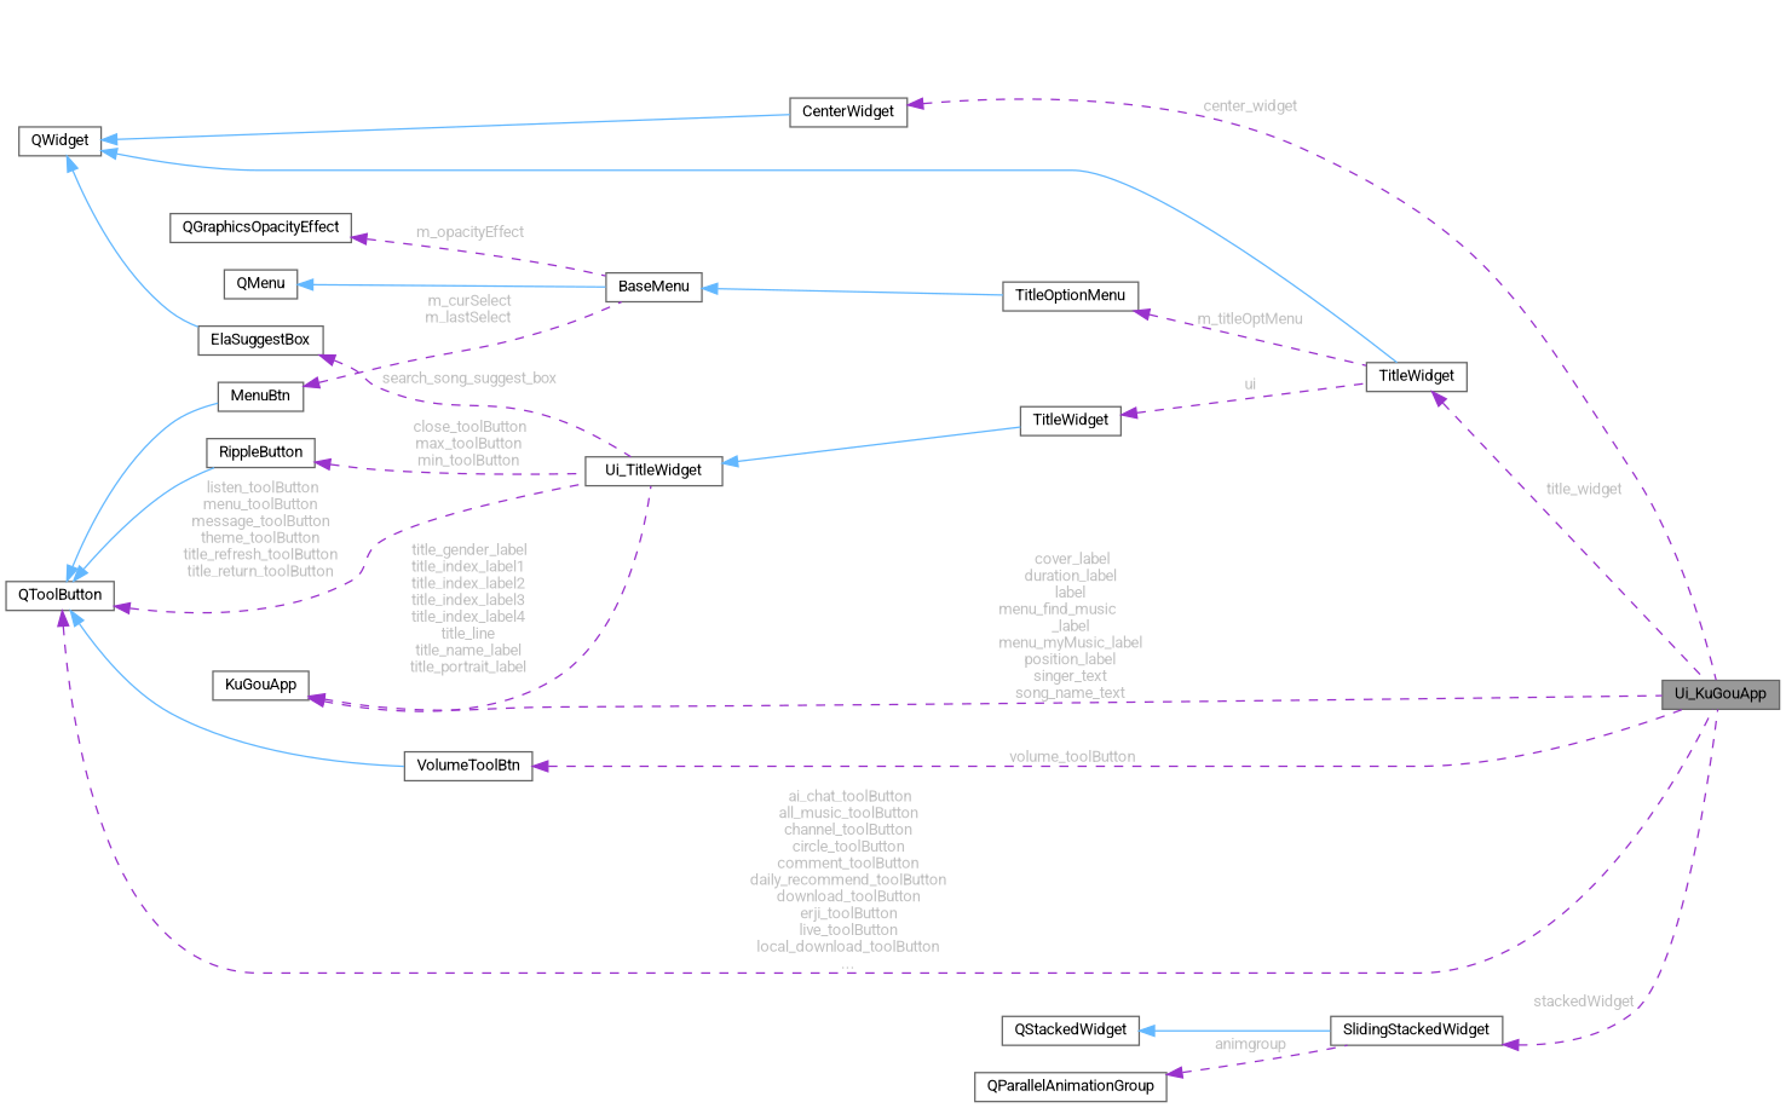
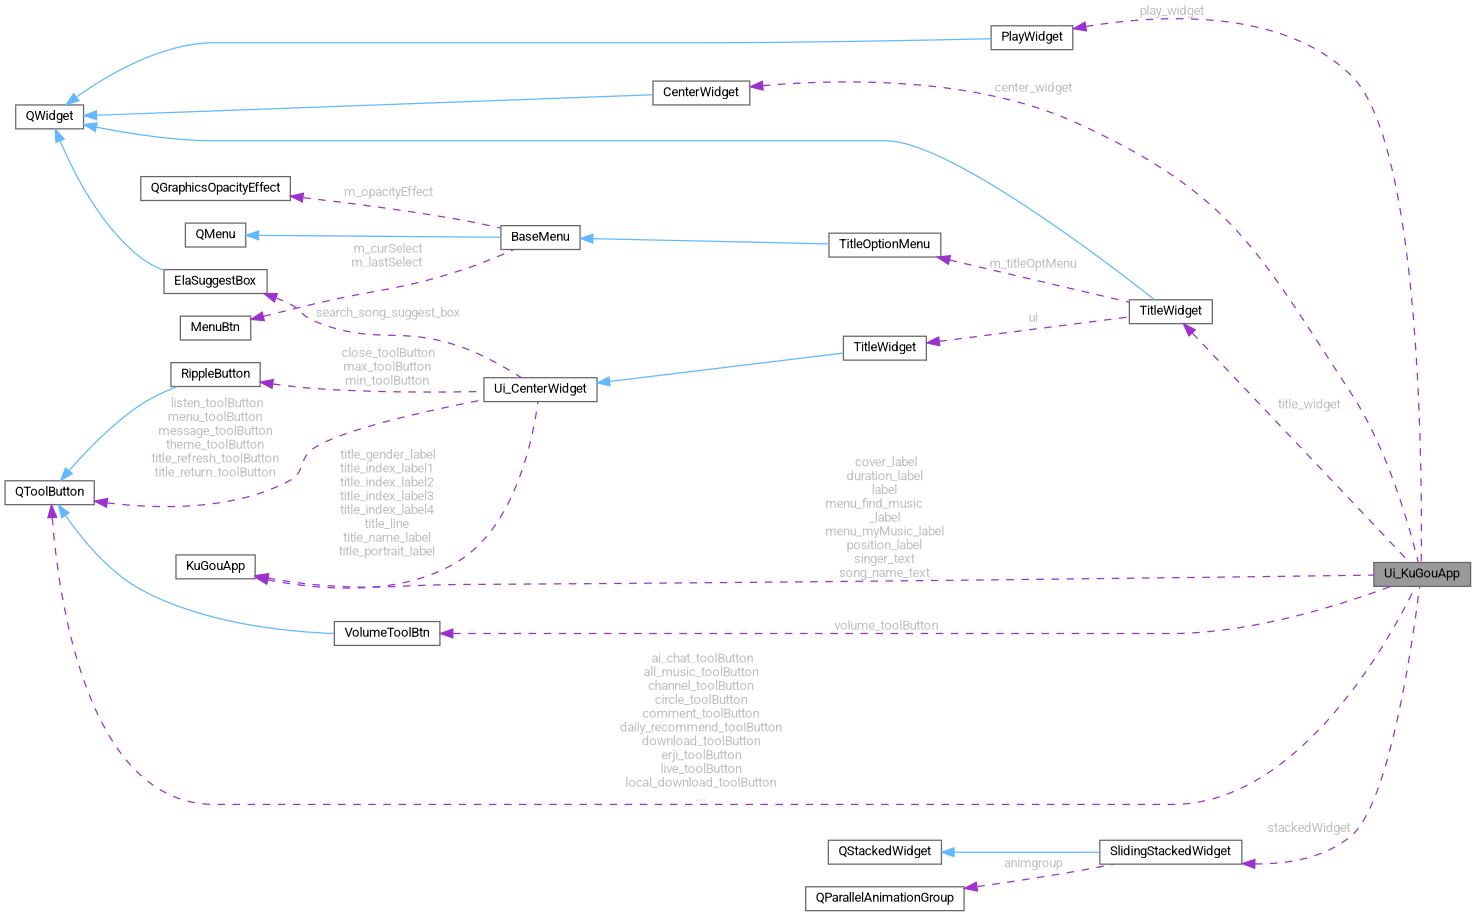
  digraph {
    fontname=Roboto
    rankdir=LR
    node [color=gray40 fillcolor=white fontname=Roboto fontsize=10 shape=box style=filled]
    edge [color=darkorchid3 dir=back fontcolor=grey fontname=Roboto fontsize=10 labelfontname=Helvetica labelfontsize=10 style=dashed]
    n1 [fillcolor=grey60 fontcolor=black height=0.2 label=Ui_KuGouApp width=0.4]
    n2 [height=0.2 label=TitleWidget width=0.4]
    n3 [height=0.2 label=QWidget width=0.4]
    n4 [height=0.2 label=ElaSuggestBox width=0.4]
    n5 [height=0.2 label=CenterWidget width=0.4]
-   n7 [height=0.2 label=Ui_TitleWidget width=0.4]
+   n6 [height=0.2 label=PlayWidget width=0.4]
+   n7 [height=0.2 label=Ui_CenterWidget width=0.4]
    n8 [height=0.2 label=TitleWidget width=0.4]
    n9 [height=0.2 label=QToolButton width=0.4]
    n10 [height=0.2 label=RippleButton width=0.4]
    n11 [height=0.2 label=MenuBtn width=0.4]
    n12 [height=0.2 label=VolumeToolBtn width=0.4]
    n13 [height=0.2 label=BaseMenu width=0.4]
    n14 [height=0.2 label=KuGouApp width=0.4]
    n15 [height=0.2 label=TitleOptionMenu width=0.4]
    n16 [height=0.2 label=QMenu width=0.4]
    n17 [height=0.2 label=QGraphicsOpacityEffect width=0.4]
    n18 [height=0.2 label=SlidingStackedWidget width=0.4]
    n19 [height=0.2 label=QStackedWidget width=0.4]
    n20 [height=0.2 label=QParallelAnimationGroup width=0.4]
    n2 -> n1 [label=" title_widget"]
    n3 -> n2 [color=steelblue1 style=solid fontcolor=""]
    n3 -> n4 [color=steelblue1 style=solid fontcolor=""]
    n3 -> n5 [color=steelblue1 style=solid fontcolor=""]
+   n3 -> n6 [color=steelblue1 style=solid fontcolor=""]
    n4 -> n7 [label=" search_song_suggest_box"]
    n5 -> n1 [label=" center_widget"]
+   n6 -> n1 [label=" play_widget"]
    n7 -> n8 [color=steelblue1 style=solid fontcolor=""]
    n8 -> n2 [label=" ui"]
    n9 -> n1 [label=" ai_chat_toolButton\nall_music_toolButton\nchannel_toolButton\ncircle_toolButton\ncomment_toolButton\ndaily_recommend_toolButton\ndownload_toolButton\nerji_toolButton\nlive_toolButton\nlocal_download_toolButton\n..."]
    n9 -> n7 [label=" listen_toolButton\nmenu_toolButton\nmessage_toolButton\ntheme_toolButton\ntitle_refresh_toolButton\ntitle_return_toolButton"]
    n9 -> n10 [color=steelblue1 style=solid fontcolor=""]
-   n9 -> n11 [color=steelblue1 style=solid fontcolor=""]
    n9 -> n12 [color=steelblue1 style=solid fontcolor=""]
    n10 -> n7 [label=" close_toolButton\nmax_toolButton\nmin_toolButton"]
    n11 -> n13 [label=" m_curSelect\nm_lastSelect"]
    n12 -> n1 [label=" volume_toolButton"]
    n13 -> n15 [color=steelblue1 style=solid fontcolor=""]
    n14 -> n1 [label=" cover_label\nduration_label\nlabel\nmenu_find_music\l_label\nmenu_myMusic_label\nposition_label\nsinger_text\nsong_name_text"]
    n14 -> n7 [label=" title_gender_label\ntitle_index_label1\ntitle_index_label2\ntitle_index_label3\ntitle_index_label4\ntitle_line\ntitle_name_label\ntitle_portrait_label"]
    n15 -> n2 [label=" m_titleOptMenu"]
    n16 -> n13 [color=steelblue1 style=solid fontcolor=""]
    n17 -> n13 [label=" m_opacityEffect"]
    n18 -> n1 [label=" stackedWidget"]
    n19 -> n18 [color=steelblue1 style=solid fontcolor=""]
    n20 -> n18 [label=" animgroup"]
  }
